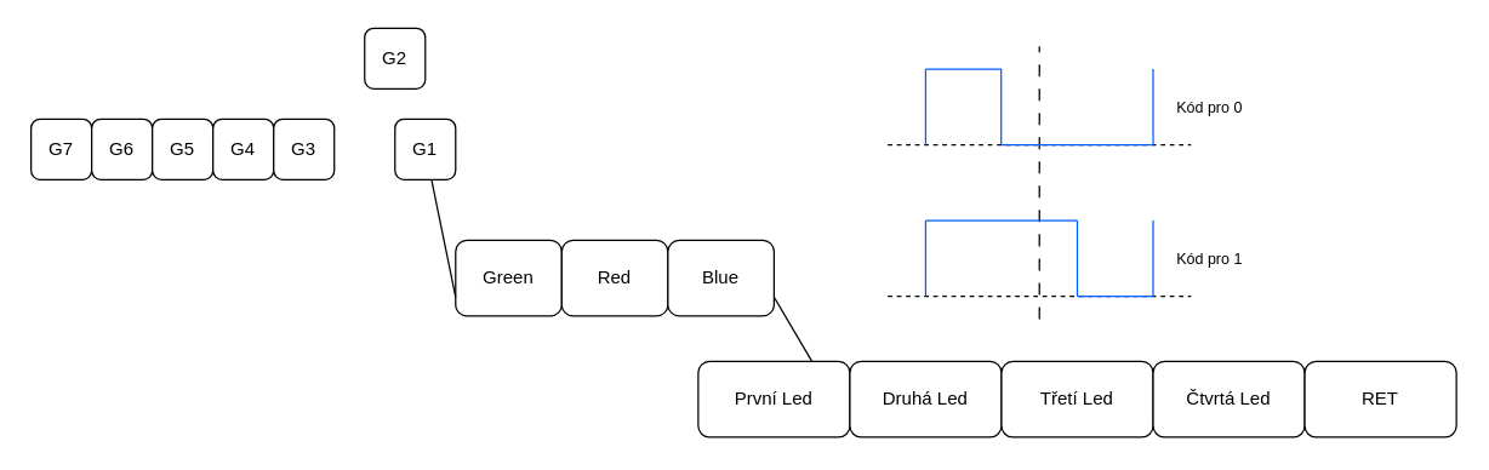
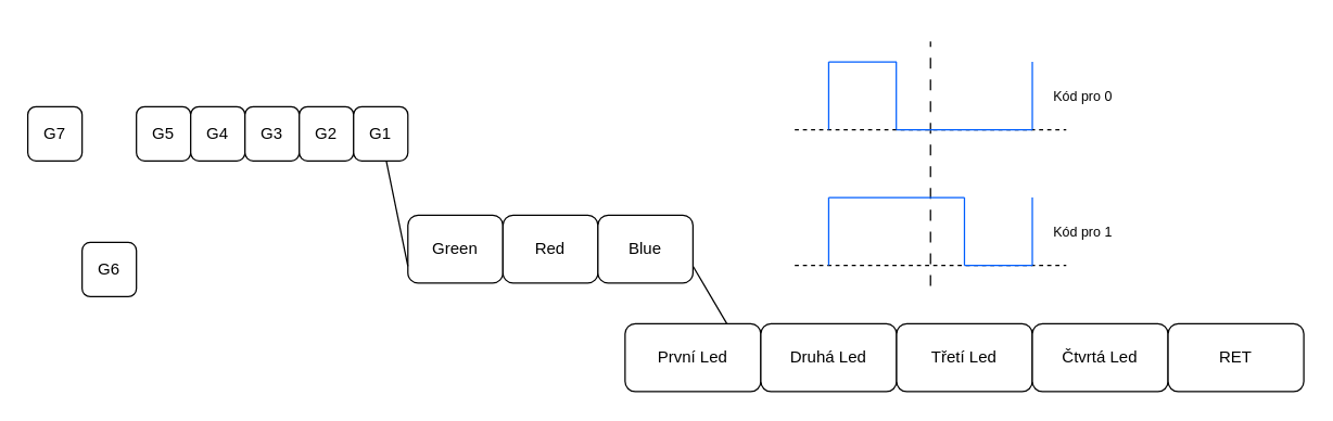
  <mxCell id="0" />
  <mxCell id="1" parent="0" />
  <mxCell id="2" value="G7" style="rounded=1;whiteSpace=wrap;html=1;" vertex="1" parent="1"><mxGeometry x="20" y="78" width="40" height="40" as="geometry" /></mxCell>
- <mxCell id="3" value="G6" style="rounded=1;whiteSpace=wrap;html=1;" vertex="1" parent="1"><mxGeometry x="60" y="78" width="40" height="40" as="geometry" /></mxCell>
+ <mxCell id="3" value="G6" style="rounded=1;whiteSpace=wrap;html=1;" vertex="1" parent="1"><mxGeometry x="60" y="178" width="40" height="40" as="geometry" /></mxCell>
  <mxCell id="4" value="G5" style="rounded=1;whiteSpace=wrap;html=1;" vertex="1" parent="1"><mxGeometry x="100" y="78" width="40" height="40" as="geometry" /></mxCell>
  <mxCell id="5" value="G4" style="rounded=1;whiteSpace=wrap;html=1;" vertex="1" parent="1"><mxGeometry x="140" y="78" width="40" height="40" as="geometry" /></mxCell>
  <mxCell id="6" value="G3" style="rounded=1;whiteSpace=wrap;html=1;" vertex="1" parent="1"><mxGeometry x="180" y="78" width="40" height="40" as="geometry" /></mxCell>
- <mxCell id="7" value="G2" style="rounded=1;whiteSpace=wrap;html=1;" vertex="1" parent="1"><mxGeometry x="240" y="18" width="40" height="40" as="geometry" /></mxCell>
+ <mxCell id="7" value="G2" style="rounded=1;whiteSpace=wrap;html=1;" vertex="1" parent="1"><mxGeometry x="220" y="78" width="40" height="40" as="geometry" /></mxCell>
  <mxCell id="8" value="G1" style="rounded=1;whiteSpace=wrap;html=1;" vertex="1" parent="1"><mxGeometry x="260" y="78" width="40" height="40" as="geometry" /></mxCell>
  <mxCell id="9" value="Green" style="rounded=1;whiteSpace=wrap;html=1;" vertex="1" parent="1"><mxGeometry x="300" y="158" width="70" height="50" as="geometry" /></mxCell>
  <mxCell id="10" value="Red" style="rounded=1;whiteSpace=wrap;html=1;" vertex="1" parent="1"><mxGeometry x="370" y="158" width="70" height="50" as="geometry" /></mxCell>
  <mxCell id="11" value="Blue" style="rounded=1;whiteSpace=wrap;html=1;" vertex="1" parent="1"><mxGeometry x="440" y="158" width="70" height="50" as="geometry" /></mxCell>
  <mxCell id="12" value="První Led" style="rounded=1;whiteSpace=wrap;html=1;" vertex="1" parent="1"><mxGeometry x="460" y="238" width="100" height="50" as="geometry" /></mxCell>
  <mxCell id="13" value="Druhá Led" style="rounded=1;whiteSpace=wrap;html=1;" vertex="1" parent="1"><mxGeometry x="560" y="238" width="100" height="50" as="geometry" /></mxCell>
  <mxCell id="14" value="Třetí Led" style="rounded=1;whiteSpace=wrap;html=1;" vertex="1" parent="1"><mxGeometry x="660" y="238" width="100" height="50" as="geometry" /></mxCell>
  <mxCell id="15" value="Čtvrtá Led" style="rounded=1;whiteSpace=wrap;html=1;" vertex="1" parent="1"><mxGeometry x="760" y="238" width="100" height="50" as="geometry" /></mxCell>
  <mxCell id="16" value="" style="endArrow=none;html=1;rounded=0;entryX=1;entryY=0.75;entryDx=0;entryDy=0;exitX=0.75;exitY=0;exitDx=0;exitDy=0;" edge="1" parent="1" source="12" target="11"><mxGeometry width="50" height="50" relative="1" as="geometry"><mxPoint x="315" y="216" as="sourcePoint" /><mxPoint x="380" y="248" as="targetPoint" /><Array as="points" /></mxGeometry></mxCell>
  <mxCell id="17" value="" style="endArrow=none;html=1;rounded=0;exitX=0;exitY=0.75;exitDx=0;exitDy=0;" edge="1" parent="1" source="9" target="8"><mxGeometry width="50" height="50" relative="1" as="geometry"><mxPoint x="195" y="216" as="sourcePoint" /><mxPoint x="260" y="248" as="targetPoint" /></mxGeometry></mxCell>
  <mxCell id="18" value="RET" style="rounded=1;whiteSpace=wrap;html=1;" vertex="1" parent="1"><mxGeometry x="860" y="238" width="100" height="50" as="geometry" /></mxCell>
  <mxCell id="19" value="" style="group" vertex="1" connectable="0" parent="1"><mxGeometry x="585" y="20" width="250" height="200" as="geometry" /></mxCell>
  <mxCell id="20" value="" style="endArrow=none;html=1;rounded=0;dashed=1;dashPattern=8 8;" edge="1" parent="19"><mxGeometry width="50" height="50" relative="1" as="geometry"><mxPoint x="100" y="190" as="sourcePoint" /><mxPoint x="100" y="10" as="targetPoint" /></mxGeometry></mxCell>
  <mxCell id="21" value="" style="endArrow=none;html=1;rounded=0;dashed=1;" edge="1" parent="19"><mxGeometry width="50" height="50" relative="1" as="geometry"><mxPoint y="75" as="sourcePoint" /><mxPoint x="200" y="75" as="targetPoint" /></mxGeometry></mxCell>
  <mxCell id="22" value="" style="endArrow=none;html=1;rounded=0;dashed=1;" edge="1" parent="19"><mxGeometry width="50" height="50" relative="1" as="geometry"><mxPoint y="175" as="sourcePoint" /><mxPoint x="200" y="175" as="targetPoint" /></mxGeometry></mxCell>
  <mxCell id="23" value="" style="endArrow=none;html=1;rounded=0;strokeColor=#005EFF;" edge="1" parent="19"><mxGeometry width="50" height="50" relative="1" as="geometry"><mxPoint x="25" y="75" as="sourcePoint" /><mxPoint x="25" y="25" as="targetPoint" /></mxGeometry></mxCell>
  <mxCell id="24" value="" style="endArrow=none;html=1;rounded=0;strokeColor=#005EFF;" edge="1" parent="19"><mxGeometry width="50" height="50" relative="1" as="geometry"><mxPoint x="75" y="25" as="sourcePoint" /><mxPoint x="25" y="25" as="targetPoint" /></mxGeometry></mxCell>
  <mxCell id="25" value="" style="endArrow=none;html=1;rounded=0;strokeColor=#005EFF;" edge="1" parent="19"><mxGeometry width="50" height="50" relative="1" as="geometry"><mxPoint x="74.787" y="25" as="sourcePoint" /><mxPoint x="74.787" y="75" as="targetPoint" /></mxGeometry></mxCell>
  <mxCell id="26" value="" style="endArrow=none;html=1;rounded=0;strokeColor=#005EFF;" edge="1" parent="19"><mxGeometry width="50" height="50" relative="1" as="geometry"><mxPoint x="175" y="75" as="sourcePoint" /><mxPoint x="75" y="75" as="targetPoint" /></mxGeometry></mxCell>
  <mxCell id="27" value="" style="endArrow=none;html=1;rounded=0;strokeColor=#005EFF;" edge="1" parent="19"><mxGeometry width="50" height="50" relative="1" as="geometry"><mxPoint x="175" y="25" as="sourcePoint" /><mxPoint x="175" y="75" as="targetPoint" /></mxGeometry></mxCell>
  <mxCell id="28" value="" style="endArrow=none;html=1;rounded=0;strokeColor=#005EFF;" edge="1" parent="19"><mxGeometry width="50" height="50" relative="1" as="geometry"><mxPoint x="25" y="175" as="sourcePoint" /><mxPoint x="25" y="125" as="targetPoint" /></mxGeometry></mxCell>
  <mxCell id="29" value="" style="endArrow=none;html=1;rounded=0;strokeColor=#005EFF;" edge="1" parent="19"><mxGeometry width="50" height="50" relative="1" as="geometry"><mxPoint x="125" y="125" as="sourcePoint" /><mxPoint x="25" y="125" as="targetPoint" /></mxGeometry></mxCell>
  <mxCell id="30" value="" style="endArrow=none;html=1;rounded=0;strokeColor=#005EFF;" edge="1" parent="19"><mxGeometry width="50" height="50" relative="1" as="geometry"><mxPoint x="125" y="125" as="sourcePoint" /><mxPoint x="125" y="175" as="targetPoint" /></mxGeometry></mxCell>
  <mxCell id="31" value="" style="endArrow=none;html=1;rounded=0;strokeColor=#005EFF;" edge="1" parent="19"><mxGeometry width="50" height="50" relative="1" as="geometry"><mxPoint x="175" y="125" as="sourcePoint" /><mxPoint x="175" y="175" as="targetPoint" /></mxGeometry></mxCell>
  <mxCell id="32" value="" style="endArrow=none;html=1;rounded=0;strokeColor=#005EFF;" edge="1" parent="19"><mxGeometry width="50" height="50" relative="1" as="geometry"><mxPoint x="175" y="175" as="sourcePoint" /><mxPoint x="125" y="175" as="targetPoint" /></mxGeometry></mxCell>
  <mxCell id="33" value="Kód pro 0" style="text;html=1;strokeColor=none;fillColor=none;align=center;verticalAlign=middle;whiteSpace=wrap;rounded=0;fontSize=10;" vertex="1" parent="19"><mxGeometry x="175" y="37.5" width="75" height="25" as="geometry" /></mxCell>
  <mxCell id="34" value="Kód pro 1" style="text;html=1;strokeColor=none;fillColor=none;align=center;verticalAlign=middle;whiteSpace=wrap;rounded=0;fontSize=10;" vertex="1" parent="19"><mxGeometry x="175" y="137.5" width="75" height="25" as="geometry" /></mxCell>
